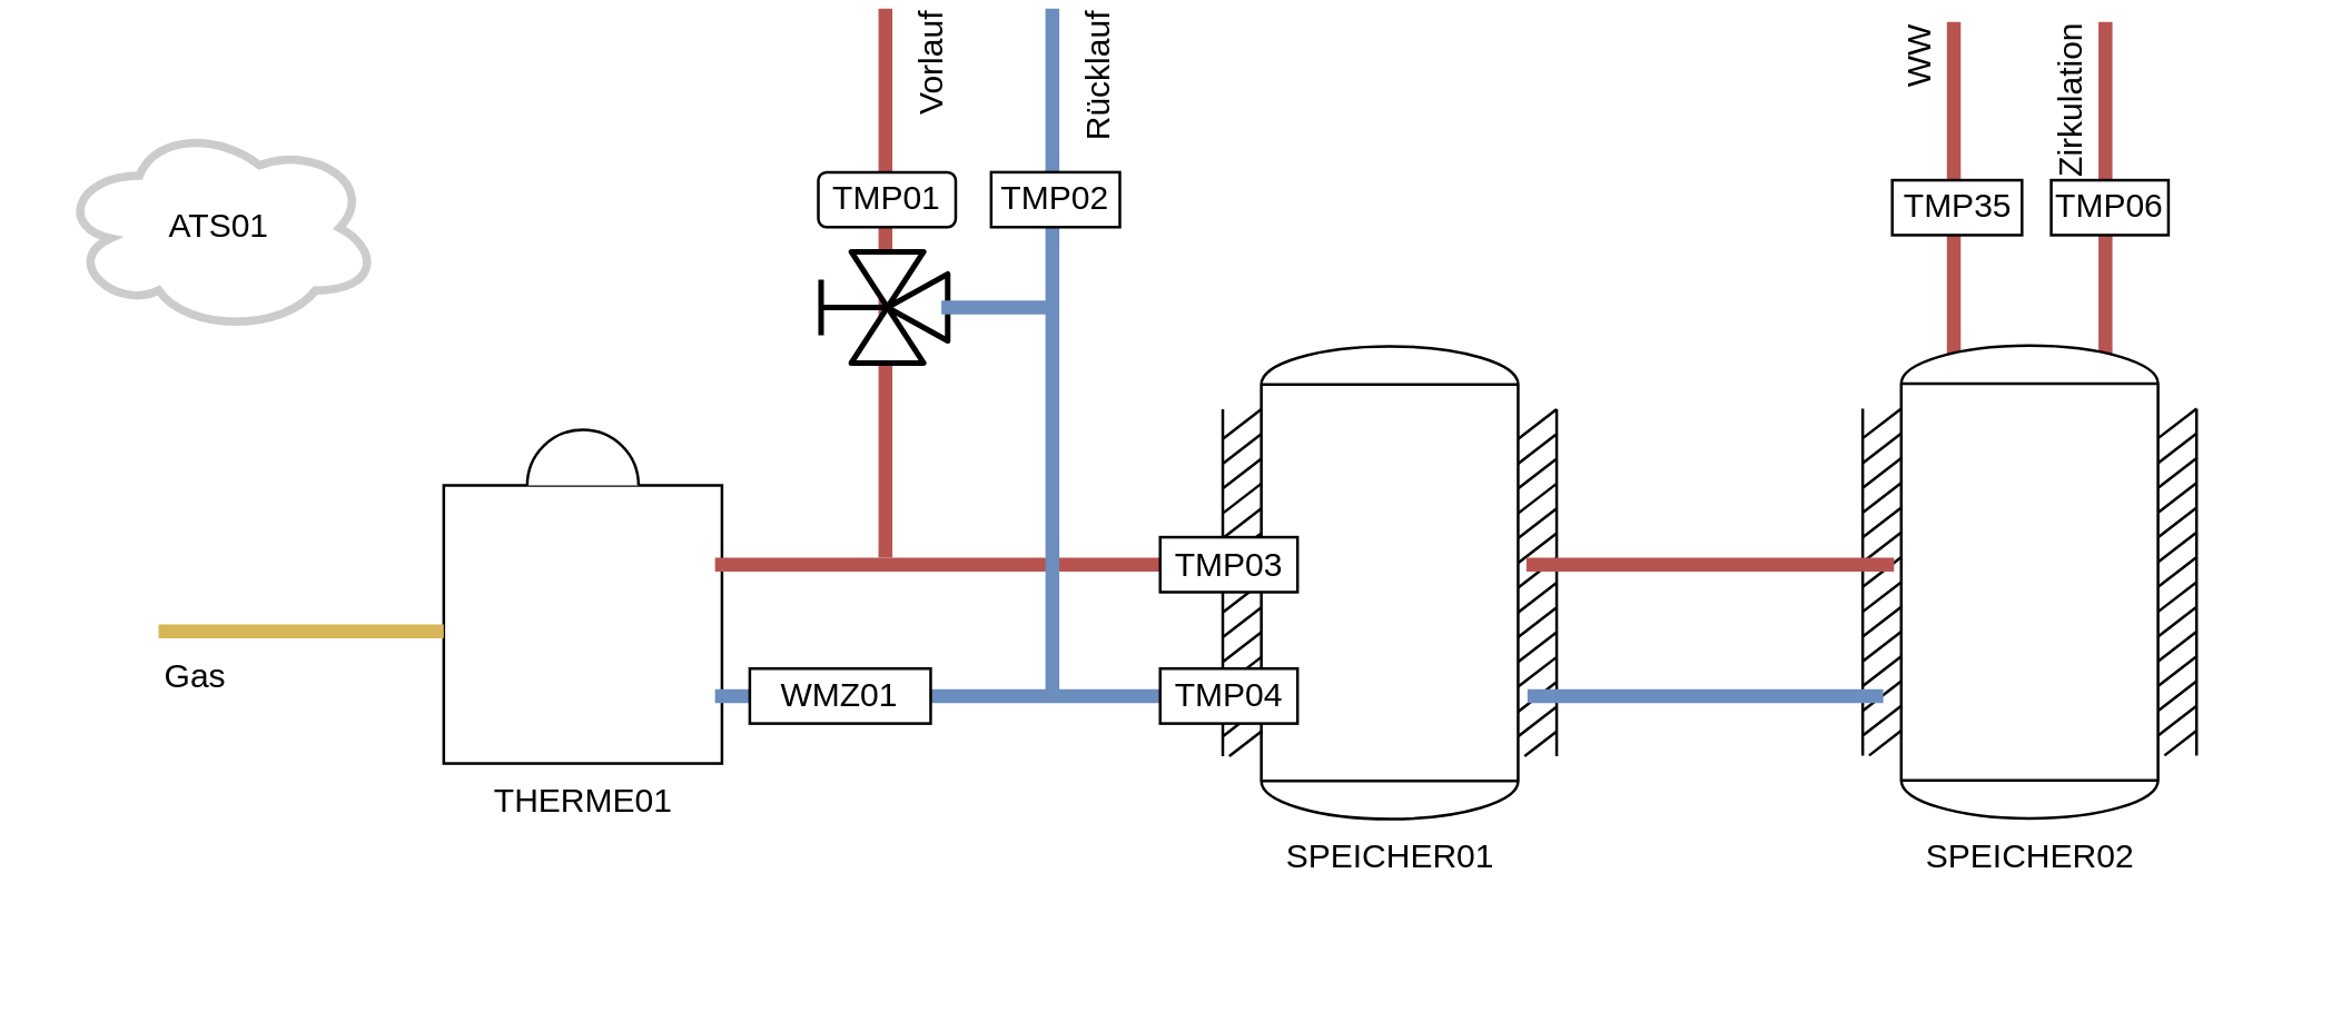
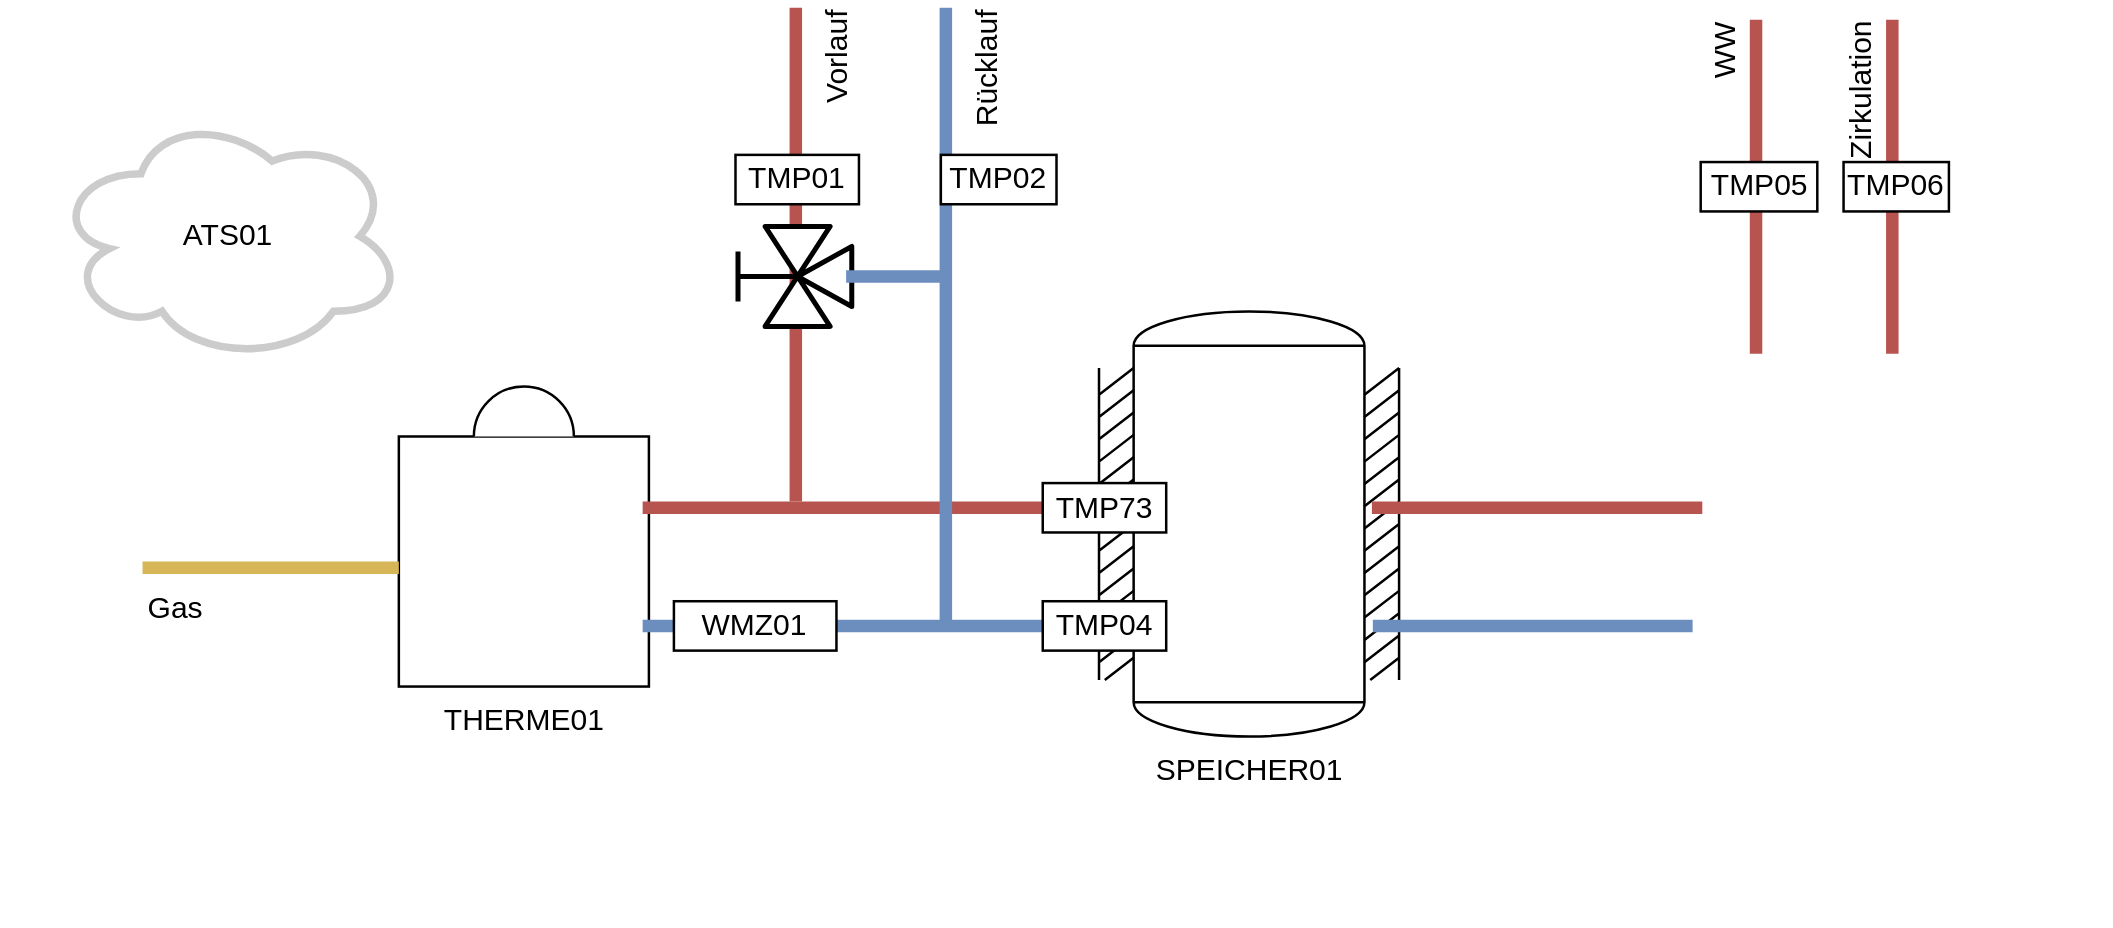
  <mxCell id="0" />
  <mxCell id="1" parent="0" />
  <mxCell id="2" value="THERME01" style="verticalLabelPosition=bottom;outlineConnect=0;align=center;dashed=0;html=1;verticalAlign=top;shape=mxgraph.pid.misc.boiler_(dome);" parent="1" vertex="1"><mxGeometry x="159" y="131" width="100" height="120" as="geometry" /></mxCell>
  <mxCell id="3" value="SPEICHER01" style="shape=mxgraph.pid.vessels.vessel_(dished_ends,_thermal_insulation);html=1;pointerEvents=1;align=center;verticalLabelPosition=bottom;verticalAlign=top;dashed=0;" parent="1" vertex="1"><mxGeometry x="439" y="101" width="120" height="170" as="geometry" /></mxCell>
  <mxCell id="4" value="" style="verticalLabelPosition=bottom;align=center;dashed=0;html=1;verticalAlign=top;shape=mxgraph.pid.piping.flange;pointerEvents=1;rotation=-90;fillColor=#dae8fc;strokeColor=#6c8ebf;strokeWidth=5;" parent="1" vertex="1"><mxGeometry x="352.75" y="128" width="5" height="197.5" as="geometry" /></mxCell>
  <mxCell id="5" value="WW" style="verticalLabelPosition=top;align=right;dashed=0;verticalAlign=bottom;shape=mxgraph.pid.piping.flange;pointerEvents=1;rotation=-90;fillColor=#f8cecc;strokeColor=#b85450;strokeWidth=5;direction=south;html=1;labelPosition=center;" parent="1" vertex="1"><mxGeometry x="635" y="48.63" width="133.5" height="5" as="geometry" /></mxCell>
  <mxCell id="6" value="Gas" style="verticalLabelPosition=bottom;align=left;dashed=0;html=1;verticalAlign=top;shape=mxgraph.pid.piping.flange;pointerEvents=1;strokeWidth=5;direction=south;fillColor=#fff2cc;strokeColor=#d6b656;" parent="1" vertex="1"><mxGeometry x="56.5" y="201" width="102.5" height="5" as="geometry" /></mxCell>
  <mxCell id="7" value="Zirkulation" style="verticalLabelPosition=top;align=right;dashed=0;verticalAlign=bottom;shape=mxgraph.pid.piping.flange;pointerEvents=1;rotation=-90;fillColor=#f8cecc;strokeColor=#b85450;strokeWidth=5;direction=south;html=1;labelPosition=center;" parent="1" vertex="1"><mxGeometry x="689.5" y="48.63" width="133.5" height="5" as="geometry" /></mxCell>
- <mxCell id="8" value="ATS01" style="ellipse;shape=cloud;whiteSpace=wrap;html=1;strokeWidth=3;strokeColor=#CCCCCC;" parent="1" vertex="1"><mxGeometry x="20.88" y="20.88" width="115" height="75" as="geometry" /></mxCell>
+ <mxCell id="8" value="ATS01" style="ellipse;shape=cloud;whiteSpace=wrap;html=1;strokeWidth=3;strokeColor=#CCCCCC;" parent="1" vertex="1"><mxGeometry x="20.88" y="20.88" width="140" height="100" as="geometry" /></mxCell>
  <mxCell id="9" value="" style="verticalLabelPosition=bottom;align=center;dashed=0;html=1;verticalAlign=top;shape=mxgraph.pid.piping.flange;pointerEvents=1;rotation=-90;fillColor=#f8cecc;strokeColor=#b85450;strokeWidth=5;" parent="1" vertex="1"><mxGeometry x="352.75" y="80.75" width="5" height="197.5" as="geometry" /></mxCell>
  <mxCell id="10" value="Vorlauf" style="verticalLabelPosition=bottom;align=right;dashed=0;html=1;verticalAlign=top;shape=mxgraph.pid.piping.flange;pointerEvents=1;rotation=-90;fillColor=#f8cecc;strokeColor=#b85450;strokeWidth=5;direction=south;" parent="1" vertex="1"><mxGeometry x="219" y="75.75" width="197.5" height="5" as="geometry" /></mxCell>
  <mxCell id="11" value="Rücklauf" style="verticalLabelPosition=bottom;align=right;dashed=0;html=1;verticalAlign=top;shape=mxgraph.pid.piping.flange;pointerEvents=1;rotation=-90;fillColor=#dae8fc;strokeColor=#6c8ebf;strokeWidth=5;direction=south;" parent="1" vertex="1"><mxGeometry x="254" y="100.75" width="247.5" height="5" as="geometry" /></mxCell>
  <mxCell id="12" value="" style="verticalLabelPosition=bottom;align=center;html=1;verticalAlign=top;pointerEvents=1;dashed=0;shape=mxgraph.pid2valves.valve;valveType=threeWay;actuator=man;strokeColor=#000000;strokeWidth=2;rotation=-90;" parent="1" vertex="1"><mxGeometry x="294.13" y="61" width="40" height="52" as="geometry" /></mxCell>
  <mxCell id="13" value="" style="verticalLabelPosition=bottom;align=center;dashed=0;html=1;verticalAlign=top;shape=mxgraph.pid.piping.flange;pointerEvents=1;rotation=-90;fillColor=#dae8fc;strokeColor=#6c8ebf;strokeWidth=5;" parent="1" vertex="1"><mxGeometry x="354.19" y="68.18" width="5" height="37.63" as="geometry" /></mxCell>
  <mxCell id="14" value="WMZ01" style="rounded=0;whiteSpace=wrap;html=1;strokeWidth=1;" parent="1" vertex="1"><mxGeometry x="269" y="216.88" width="65" height="19.75" as="geometry" /></mxCell>
  <mxCell id="15" value="TMP04" style="rounded=0;whiteSpace=wrap;html=1;strokeWidth=1;" parent="1" vertex="1"><mxGeometry x="416.5" y="216.88" width="49.37" height="19.75" as="geometry" /></mxCell>
- <mxCell id="16" value="TMP03" style="rounded=0;whiteSpace=wrap;html=1;strokeWidth=1;" parent="1" vertex="1"><mxGeometry x="416.5" y="169.63" width="49.37" height="19.75" as="geometry" /></mxCell>
- <mxCell id="17" value="TMP01" style="whiteSpace=wrap;html=1;strokeWidth=1;rounded=1;" parent="1" vertex="1"><mxGeometry x="293.63" y="38.38" width="49.37" height="19.75" as="geometry" /></mxCell>
- <mxCell id="18" value="TMP02" style="rounded=0;whiteSpace=wrap;html=1;strokeWidth=1;" parent="1" vertex="1"><mxGeometry x="355.75" y="38.38" width="46.25" height="19.75" as="geometry" /></mxCell>
- <mxCell id="19" value="TMP35" style="rounded=0;whiteSpace=wrap;html=1;strokeWidth=1;" parent="1" vertex="1"><mxGeometry x="679.62" y="41.25" width="46.63" height="19.75" as="geometry" /></mxCell>
+ <mxCell id="16" value="TMP73" style="rounded=0;whiteSpace=wrap;html=1;strokeWidth=1;" parent="1" vertex="1"><mxGeometry x="416.5" y="169.63" width="49.37" height="19.75" as="geometry" /></mxCell>
+ <mxCell id="17" value="TMP01" style="rounded=0;whiteSpace=wrap;html=1;strokeWidth=1;" parent="1" vertex="1"><mxGeometry x="293.63" y="38.38" width="49.37" height="19.75" as="geometry" /></mxCell>
+ <mxCell id="18" value="TMP02" style="rounded=0;whiteSpace=wrap;html=1;strokeWidth=1;" parent="1" vertex="1"><mxGeometry x="375.75" y="38.38" width="46.25" height="19.75" as="geometry" /></mxCell>
+ <mxCell id="19" value="TMP05" style="rounded=0;whiteSpace=wrap;html=1;strokeWidth=1;" parent="1" vertex="1"><mxGeometry x="679.62" y="41.25" width="46.63" height="19.75" as="geometry" /></mxCell>
  <mxCell id="20" value="TMP06" style="rounded=0;whiteSpace=wrap;html=1;strokeWidth=1;" parent="1" vertex="1"><mxGeometry x="736.75" y="41.25" width="42.13" height="19.75" as="geometry" /></mxCell>
- <mxCell id="21" value="SPEICHER02" style="shape=mxgraph.pid.vessels.vessel_(dished_ends,_thermal_insulation);html=1;pointerEvents=1;align=center;verticalLabelPosition=bottom;verticalAlign=top;dashed=0;" vertex="1" parent="1"><mxGeometry x="669" y="100.75" width="120" height="170" as="geometry" /></mxCell>
  <mxCell id="22" value="" style="verticalLabelPosition=bottom;align=center;dashed=0;html=1;verticalAlign=top;shape=mxgraph.pid.piping.flange;pointerEvents=1;rotation=-90;fillColor=#dae8fc;strokeColor=#6c8ebf;strokeWidth=5;" vertex="1" parent="1"><mxGeometry x="609.94" y="162.82" width="5" height="127.87" as="geometry" /></mxCell>
  <mxCell id="23" value="" style="verticalLabelPosition=bottom;align=center;dashed=0;html=1;verticalAlign=top;shape=mxgraph.pid.piping.flange;pointerEvents=1;rotation=-90;fillColor=#f8cecc;strokeColor=#b85450;strokeWidth=5;" vertex="1" parent="1"><mxGeometry x="611.69" y="113.44" width="5" height="132.13" as="geometry" /></mxCell>
